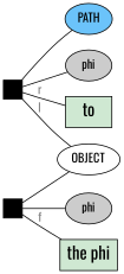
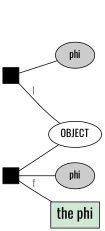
  graph {
    fontname=Oswald
    rankdir=LR
    node [fillcolor="#CCCCCC" fontname=Oswald style=filled]
    edge [fontcolor="#858585" fontname=Oswald]
-   n1 [fillcolor="#6BC3FA" label=PATH]
    n2 [label=phi]
-   n3 [fillcolor="#CFE8D2" fontsize=20 label=to shape=box]
    n4 [label=OBJECT fillcolor="" style=""]
    n5 [label=phi]
    n6 [fillcolor="#CFE8D2" fontsize=20 label="the phi" shape=box]
    2 [fillcolor="#000000" fixedsize=true height=0.3 shape=box width=0.3]
    6 [fillcolor="#000000" fixedsize=true height=0.3 shape=box width=0.3]
-   2 -- n1 [label=" "]
    2 -- n2 [label=" "]
-   2 -- n3 [label=r]
    2 -- n4 [label=l]
    6 -- n4 [label=" "]
    6 -- n5 [label=" "]
    6 -- n6 [label=f]
  }
